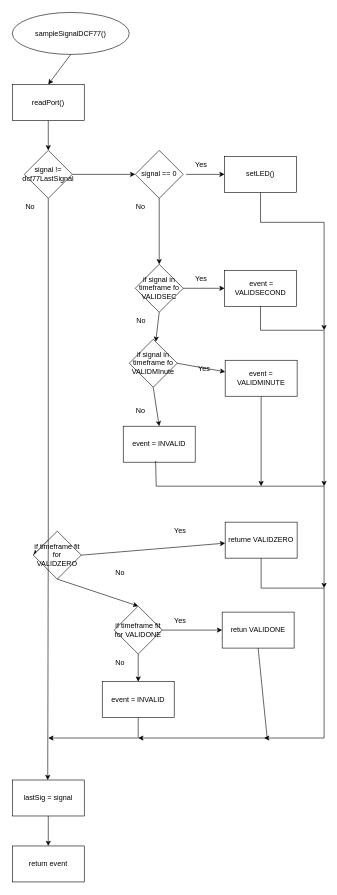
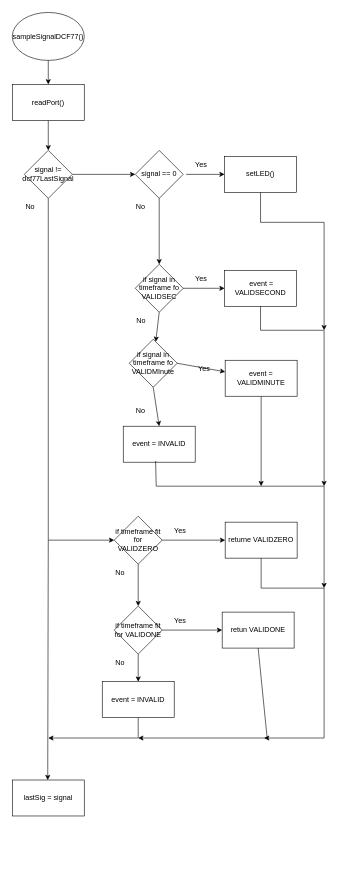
  <mxCell id="0" />
  <mxCell id="1" parent="0" />
- <mxCell id="2" value="sampleSignalDCF77()" style="ellipse;whiteSpace=wrap;html=1;" parent="1" vertex="1"><mxGeometry x="20" y="20" width="195" height="70" as="geometry" /></mxCell>
+ <mxCell id="2" value="sampleSignalDCF77()" style="ellipse;whiteSpace=wrap;html=1;" parent="1" vertex="1"><mxGeometry x="20" y="20" width="120" height="80" as="geometry" /></mxCell>
  <mxCell id="3" value="" style="endArrow=classic;html=1;rounded=0;exitX=0.5;exitY=1;exitDx=0;exitDy=0;entryX=0.5;entryY=0;entryDx=0;entryDy=0;" parent="1" source="2" edge="1"><mxGeometry width="50" height="50" relative="1" as="geometry"><mxPoint x="300" y="120" as="sourcePoint" /><mxPoint x="80" y="140" as="targetPoint" /></mxGeometry></mxCell>
  <mxCell id="4" value="" style="edgeStyle=orthogonalEdgeStyle;rounded=0;orthogonalLoop=1;jettySize=auto;html=1;" edge="1" parent="1" source="5" target="6"><mxGeometry relative="1" as="geometry" /></mxCell>
  <mxCell id="5" value="readPort()" style="rounded=0;whiteSpace=wrap;html=1;" parent="1" vertex="1"><mxGeometry x="20" y="140" width="120" height="60" as="geometry" /></mxCell>
  <mxCell id="6" value="signal != dcf77LastSignal" style="rhombus;whiteSpace=wrap;html=1;" parent="1" vertex="1"><mxGeometry x="40" y="250" width="80" height="80" as="geometry" /></mxCell>
  <mxCell id="7" value="" style="endArrow=classic;html=1;rounded=0;exitX=1;exitY=0.5;exitDx=0;exitDy=0;" parent="1" source="6" target="8" edge="1"><mxGeometry width="50" height="50" relative="1" as="geometry"><mxPoint x="300" y="260" as="sourcePoint" /><mxPoint x="350" y="210" as="targetPoint" /></mxGeometry></mxCell>
  <mxCell id="8" value="signal == 0" style="rhombus;whiteSpace=wrap;html=1;" parent="1" vertex="1"><mxGeometry x="225" y="250" width="80" height="80" as="geometry" /></mxCell>
  <mxCell id="9" value="" style="endArrow=classic;html=1;rounded=0;" parent="1" target="10" edge="1"><mxGeometry width="50" height="50" relative="1" as="geometry"><mxPoint x="310" y="290" as="sourcePoint" /><mxPoint x="410" y="290" as="targetPoint" /></mxGeometry></mxCell>
  <mxCell id="10" value="setLED()" style="rounded=0;whiteSpace=wrap;html=1;" parent="1" vertex="1"><mxGeometry x="374" y="260" width="120" height="60" as="geometry" /></mxCell>
  <mxCell id="11" value="" style="endArrow=classic;html=1;rounded=0;exitX=0.5;exitY=1;exitDx=0;exitDy=0;" parent="1" source="8" target="12" edge="1"><mxGeometry width="50" height="50" relative="1" as="geometry"><mxPoint x="300" y="560" as="sourcePoint" /><mxPoint x="350" y="510" as="targetPoint" /></mxGeometry></mxCell>
  <mxCell id="12" value="if signal in timeframe fo VALIDSEC" style="rhombus;whiteSpace=wrap;html=1;" parent="1" vertex="1"><mxGeometry x="225" y="440" width="80" height="80" as="geometry" /></mxCell>
  <mxCell id="13" value="" style="endArrow=classic;html=1;rounded=0;exitX=1;exitY=0.5;exitDx=0;exitDy=0;" parent="1" source="12" target="15" edge="1"><mxGeometry width="50" height="50" relative="1" as="geometry"><mxPoint x="300" y="560" as="sourcePoint" /><mxPoint x="400" y="480" as="targetPoint" /></mxGeometry></mxCell>
  <mxCell id="14" value="" style="endArrow=classic;html=1;rounded=0;exitX=0.5;exitY=1;exitDx=0;exitDy=0;" parent="1" source="12" target="16" edge="1"><mxGeometry width="50" height="50" relative="1" as="geometry"><mxPoint x="300" y="560" as="sourcePoint" /><mxPoint x="265" y="590" as="targetPoint" /></mxGeometry></mxCell>
  <mxCell id="15" value="&amp;nbsp;event = VALIDSECOND" style="rounded=0;whiteSpace=wrap;html=1;" parent="1" vertex="1"><mxGeometry x="374" y="450" width="120" height="60" as="geometry" /></mxCell>
  <mxCell id="16" value="if signal in timeframe fo VALIDMInute" style="rhombus;whiteSpace=wrap;html=1;" parent="1" vertex="1"><mxGeometry x="215" y="565" width="80" height="80" as="geometry" /></mxCell>
  <mxCell id="17" value="" style="endArrow=classic;html=1;rounded=0;exitX=0.5;exitY=1;exitDx=0;exitDy=0;entryX=0.5;entryY=0;entryDx=0;entryDy=0;" parent="1" source="16" target="18" edge="1"><mxGeometry width="50" height="50" relative="1" as="geometry"><mxPoint x="300" y="660" as="sourcePoint" /><mxPoint x="265" y="710" as="targetPoint" /></mxGeometry></mxCell>
  <mxCell id="18" value="event = INVALID" style="rounded=0;whiteSpace=wrap;html=1;" parent="1" vertex="1"><mxGeometry x="205" y="710" width="120" height="60" as="geometry" /></mxCell>
  <mxCell id="19" value="" style="endArrow=classic;html=1;rounded=0;exitX=1;exitY=0.5;exitDx=0;exitDy=0;" parent="1" source="16" target="20" edge="1"><mxGeometry width="50" height="50" relative="1" as="geometry"><mxPoint x="300" y="660" as="sourcePoint" /><mxPoint x="350" y="610" as="targetPoint" /></mxGeometry></mxCell>
  <mxCell id="20" value="event = VALIDMINUTE" style="rounded=0;whiteSpace=wrap;html=1;" parent="1" vertex="1"><mxGeometry x="375" y="600" width="120" height="60" as="geometry" /></mxCell>
  <mxCell id="21" value="" style="endArrow=classic;html=1;rounded=0;exitX=0.5;exitY=1;exitDx=0;exitDy=0;entryX=0;entryY=0.5;entryDx=0;entryDy=0;" parent="1" source="6" target="22" edge="1"><mxGeometry width="50" height="50" relative="1" as="geometry"><mxPoint x="300" y="660" as="sourcePoint" /><mxPoint x="80" y="860" as="targetPoint" /><Array as="points"><mxPoint x="80" y="900" /></Array></mxGeometry></mxCell>
- <mxCell id="22" value="if timeframe fit for VALIDZERO" style="rhombus;whiteSpace=wrap;html=1;" parent="1" vertex="1"><mxGeometry x="55" y="885" width="80" height="80" as="geometry" /></mxCell>
+ <mxCell id="22" value="if timeframe fit for VALIDZERO" style="rhombus;whiteSpace=wrap;html=1;" parent="1" vertex="1"><mxGeometry x="190" y="860" width="80" height="80" as="geometry" /></mxCell>
  <mxCell id="23" value="if timeframe fit for VALIDONE" style="rhombus;whiteSpace=wrap;html=1;" parent="1" vertex="1"><mxGeometry x="190" y="1010" width="80" height="80" as="geometry" /></mxCell>
  <mxCell id="24" value="" style="endArrow=classic;html=1;rounded=0;exitX=0.5;exitY=1;exitDx=0;exitDy=0;entryX=0.5;entryY=0;entryDx=0;entryDy=0;" parent="1" source="22" target="23" edge="1"><mxGeometry width="50" height="50" relative="1" as="geometry"><mxPoint x="450" y="960" as="sourcePoint" /><mxPoint x="500" y="910" as="targetPoint" /></mxGeometry></mxCell>
  <mxCell id="25" value="" style="endArrow=classic;html=1;rounded=0;exitX=0.5;exitY=1;exitDx=0;exitDy=0;entryX=0.5;entryY=0;entryDx=0;entryDy=0;" parent="1" source="23" target="26" edge="1"><mxGeometry width="50" height="50" relative="1" as="geometry"><mxPoint x="450" y="960" as="sourcePoint" /><mxPoint x="230" y="1180" as="targetPoint" /></mxGeometry></mxCell>
  <mxCell id="26" value="event = INVALID" style="rounded=0;whiteSpace=wrap;html=1;" parent="1" vertex="1"><mxGeometry x="170" y="1136" width="120" height="60" as="geometry" /></mxCell>
  <mxCell id="27" value="" style="endArrow=classic;html=1;rounded=0;" parent="1" edge="1"><mxGeometry width="50" height="50" relative="1" as="geometry"><mxPoint x="80" y="900" as="sourcePoint" /><mxPoint x="79.091" y="1300.091" as="targetPoint" /></mxGeometry></mxCell>
- <mxCell id="28" value="return event" style="rounded=0;whiteSpace=wrap;html=1;" parent="1" vertex="1"><mxGeometry x="20" y="1410" width="120" height="60" as="geometry" /></mxCell>
  <mxCell id="29" value="" style="endArrow=classic;html=1;rounded=0;exitX=1;exitY=0.5;exitDx=0;exitDy=0;" parent="1" source="22" target="30" edge="1"><mxGeometry width="50" height="50" relative="1" as="geometry"><mxPoint x="300" y="970" as="sourcePoint" /><mxPoint x="350" y="920" as="targetPoint" /></mxGeometry></mxCell>
  <mxCell id="30" value="returne VALIDZERO" style="rounded=0;whiteSpace=wrap;html=1;" parent="1" vertex="1"><mxGeometry x="375" y="870" width="120" height="60" as="geometry" /></mxCell>
  <mxCell id="31" value="" style="endArrow=classic;html=1;rounded=0;exitX=1;exitY=0.5;exitDx=0;exitDy=0;" parent="1" source="23" target="32" edge="1"><mxGeometry width="50" height="50" relative="1" as="geometry"><mxPoint x="300" y="970" as="sourcePoint" /><mxPoint x="350" y="920" as="targetPoint" /></mxGeometry></mxCell>
  <mxCell id="32" value="retun VALIDONE" style="rounded=0;whiteSpace=wrap;html=1;" parent="1" vertex="1"><mxGeometry x="370" y="1020" width="120" height="60" as="geometry" /></mxCell>
  <mxCell id="33" value="" style="endArrow=classic;html=1;rounded=0;exitX=0.5;exitY=1;exitDx=0;exitDy=0;" parent="1" source="26" edge="1"><mxGeometry width="50" height="50" relative="1" as="geometry"><mxPoint x="300" y="1170" as="sourcePoint" /><mxPoint x="80" y="1230" as="targetPoint" /><Array as="points"><mxPoint x="230" y="1230" /></Array></mxGeometry></mxCell>
  <mxCell id="34" value="" style="endArrow=classic;html=1;rounded=0;exitX=0.5;exitY=1;exitDx=0;exitDy=0;" parent="1" source="32" edge="1"><mxGeometry width="50" height="50" relative="1" as="geometry"><mxPoint x="300" y="1170" as="sourcePoint" /><mxPoint x="230" y="1230" as="targetPoint" /><Array as="points"><mxPoint x="445" y="1230" /></Array></mxGeometry></mxCell>
  <mxCell id="35" value="" style="endArrow=classic;html=1;rounded=0;exitX=0.5;exitY=1;exitDx=0;exitDy=0;" parent="1" source="30" edge="1"><mxGeometry width="50" height="50" relative="1" as="geometry"><mxPoint x="300" y="1170" as="sourcePoint" /><mxPoint x="440" y="1230" as="targetPoint" /><Array as="points"><mxPoint x="435" y="980" /><mxPoint x="540" y="980" /><mxPoint x="540" y="1230" /></Array></mxGeometry></mxCell>
  <mxCell id="36" value="" style="endArrow=classic;html=1;rounded=0;exitX=0.45;exitY=0.967;exitDx=0;exitDy=0;exitPerimeter=0;" parent="1" source="18" edge="1"><mxGeometry width="50" height="50" relative="1" as="geometry"><mxPoint x="300" y="870" as="sourcePoint" /><mxPoint x="540" y="980" as="targetPoint" /><Array as="points"><mxPoint x="260" y="810" /><mxPoint x="540" y="810" /></Array></mxGeometry></mxCell>
  <mxCell id="37" value="" style="endArrow=classic;html=1;rounded=0;exitX=0.5;exitY=1;exitDx=0;exitDy=0;" parent="1" source="20" edge="1"><mxGeometry width="50" height="50" relative="1" as="geometry"><mxPoint x="300" y="870" as="sourcePoint" /><mxPoint x="435" y="810" as="targetPoint" /></mxGeometry></mxCell>
  <mxCell id="38" value="" style="endArrow=classic;html=1;rounded=0;exitX=0.5;exitY=1;exitDx=0;exitDy=0;" parent="1" source="15" edge="1"><mxGeometry width="50" height="50" relative="1" as="geometry"><mxPoint x="300" y="870" as="sourcePoint" /><mxPoint x="540" y="810" as="targetPoint" /><Array as="points"><mxPoint x="434" y="550" /><mxPoint x="540" y="550" /></Array></mxGeometry></mxCell>
  <mxCell id="39" value="" style="endArrow=classic;html=1;rounded=0;exitX=0.5;exitY=1;exitDx=0;exitDy=0;" parent="1" source="10" edge="1"><mxGeometry width="50" height="50" relative="1" as="geometry"><mxPoint x="300" y="370" as="sourcePoint" /><mxPoint x="540" y="550" as="targetPoint" /><Array as="points"><mxPoint x="434" y="370" /><mxPoint x="540" y="370" /></Array></mxGeometry></mxCell>
  <mxCell id="40" value="Yes" style="text;html=1;align=center;verticalAlign=middle;whiteSpace=wrap;rounded=0;" parent="1" vertex="1"><mxGeometry x="305" y="260" width="60" height="30" as="geometry" /></mxCell>
  <mxCell id="41" value="Yes" style="text;html=1;align=center;verticalAlign=middle;whiteSpace=wrap;rounded=0;" parent="1" vertex="1"><mxGeometry x="305" y="450" width="60" height="30" as="geometry" /></mxCell>
  <mxCell id="42" value="Yes" style="text;html=1;align=center;verticalAlign=middle;whiteSpace=wrap;rounded=0;" parent="1" vertex="1"><mxGeometry x="310" y="600" width="60" height="30" as="geometry" /></mxCell>
  <mxCell id="43" value="Yes" style="text;html=1;align=center;verticalAlign=middle;whiteSpace=wrap;rounded=0;" parent="1" vertex="1"><mxGeometry x="270" y="870" width="60" height="30" as="geometry" /></mxCell>
  <mxCell id="44" value="Yes" style="text;html=1;align=center;verticalAlign=middle;whiteSpace=wrap;rounded=0;" parent="1" vertex="1"><mxGeometry x="270" y="1020" width="60" height="30" as="geometry" /></mxCell>
  <mxCell id="45" value="No" style="text;html=1;align=center;verticalAlign=middle;whiteSpace=wrap;rounded=0;" parent="1" vertex="1"><mxGeometry x="20" y="330" width="60" height="30" as="geometry" /></mxCell>
  <mxCell id="46" value="No" style="text;html=1;align=center;verticalAlign=middle;whiteSpace=wrap;rounded=0;" parent="1" vertex="1"><mxGeometry x="204" y="330" width="60" height="30" as="geometry" /></mxCell>
  <mxCell id="47" value="No" style="text;html=1;align=center;verticalAlign=middle;whiteSpace=wrap;rounded=0;" parent="1" vertex="1"><mxGeometry x="205" y="520" width="60" height="30" as="geometry" /></mxCell>
  <mxCell id="48" value="No" style="text;html=1;align=center;verticalAlign=middle;whiteSpace=wrap;rounded=0;" parent="1" vertex="1"><mxGeometry x="204" y="670" width="60" height="30" as="geometry" /></mxCell>
  <mxCell id="49" value="No" style="text;html=1;align=center;verticalAlign=middle;whiteSpace=wrap;rounded=0;" parent="1" vertex="1"><mxGeometry x="170" y="940" width="60" height="30" as="geometry" /></mxCell>
  <mxCell id="50" value="No" style="text;html=1;align=center;verticalAlign=middle;whiteSpace=wrap;rounded=0;" parent="1" vertex="1"><mxGeometry x="170" y="1090" width="60" height="30" as="geometry" /></mxCell>
- <mxCell id="51" value="" style="endArrow=classic;html=1;rounded=0;exitX=0.5;exitY=1;exitDx=0;exitDy=0;" parent="1" source="52" target="28" edge="1"><mxGeometry width="50" height="50" relative="1" as="geometry"><mxPoint x="79" y="1380" as="sourcePoint" /><mxPoint x="656" y="1530" as="targetPoint" /></mxGeometry></mxCell>
  <mxCell id="52" value="lastSig = signal" style="rounded=0;whiteSpace=wrap;html=1;" parent="1" vertex="1"><mxGeometry x="20" y="1300" width="120" height="60" as="geometry" /></mxCell>
